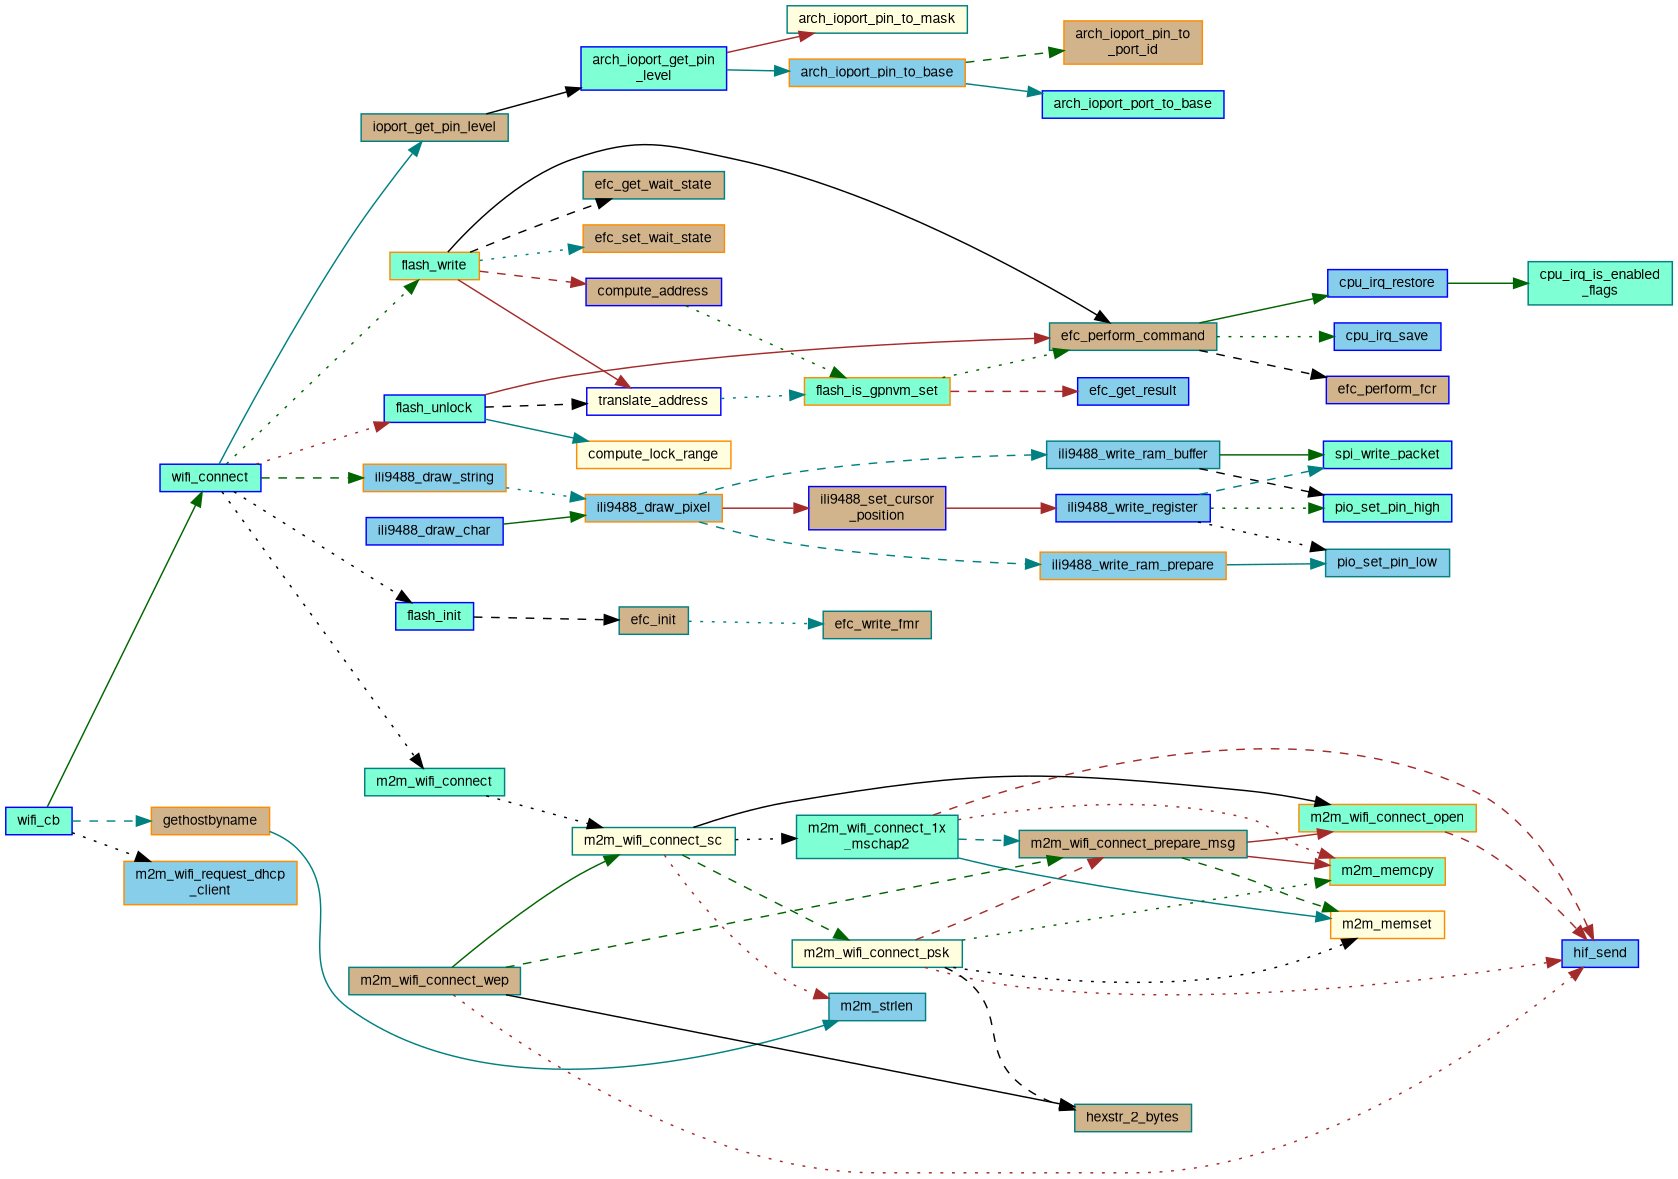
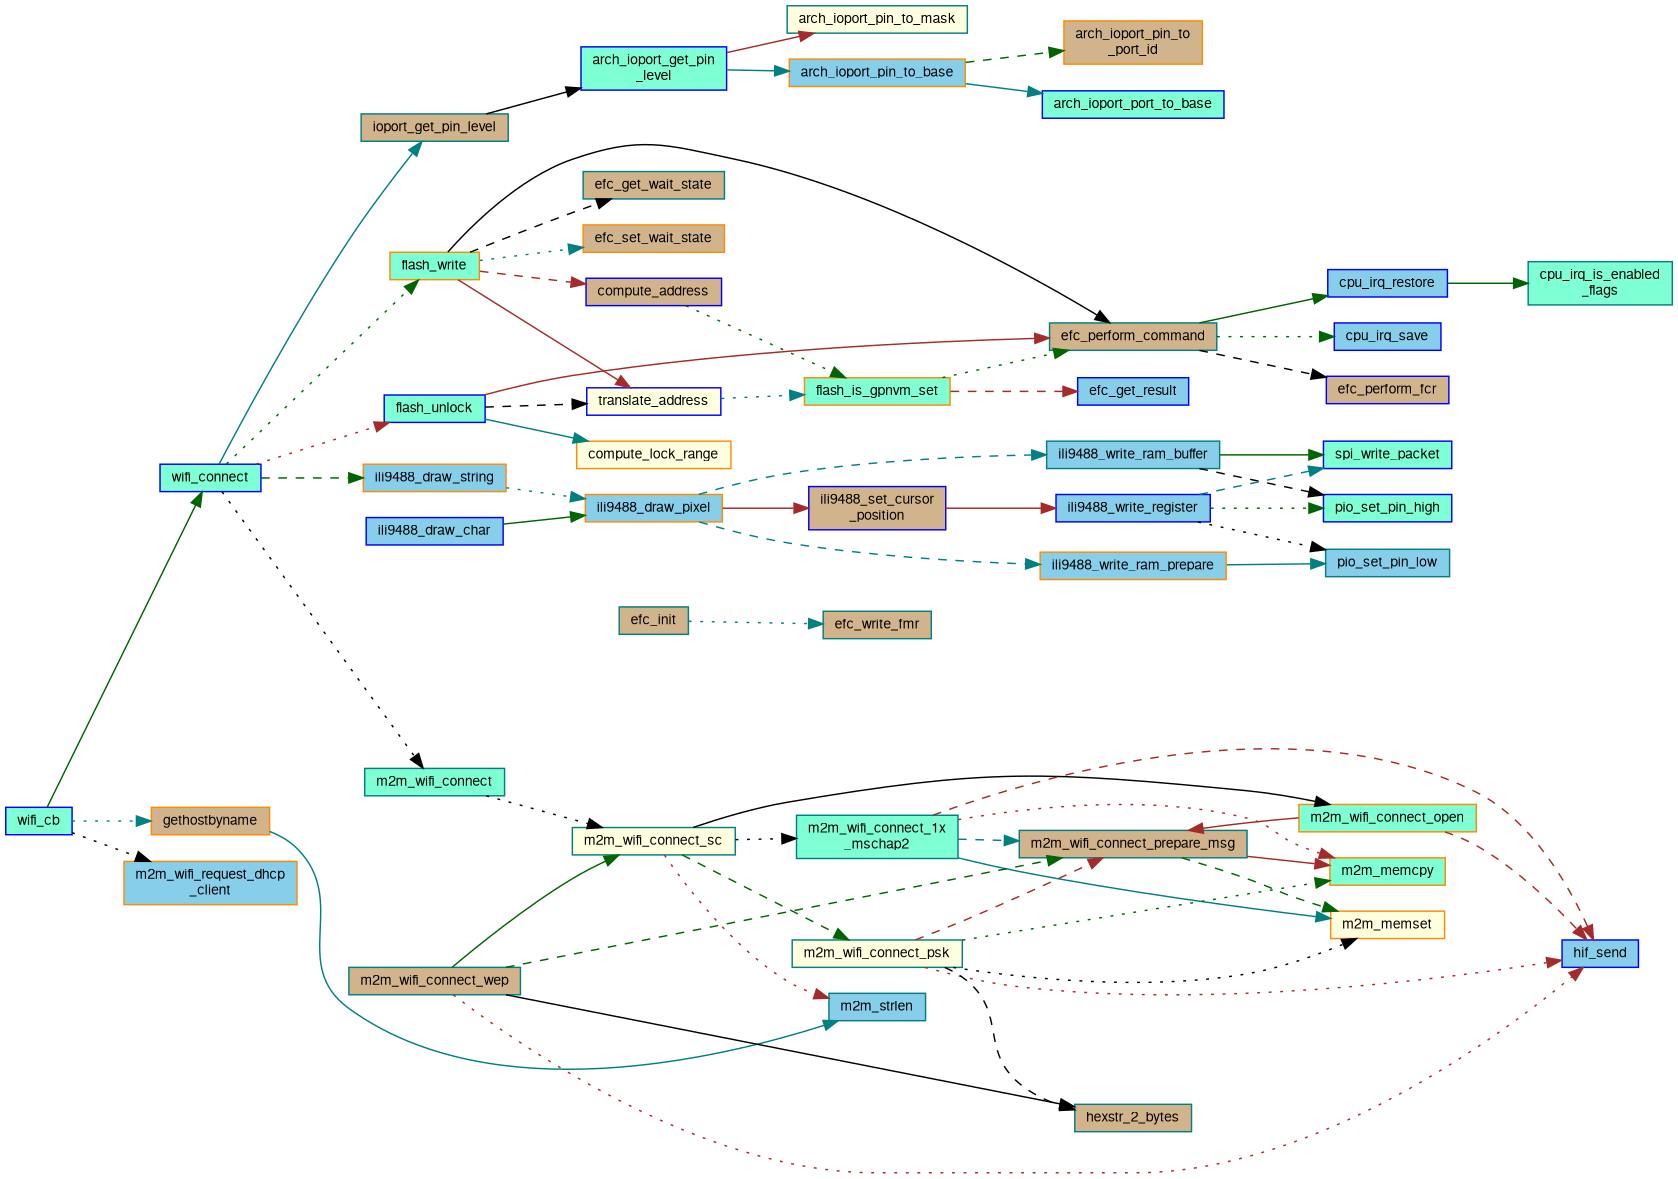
  digraph {
    rankdir=LR
    node [color=blue fillcolor=aquamarine fontname=FreeSans fontsize=10 shape=box style=filled]
    edge [color=black fontname=FreeSans fontsize=10 labelfontname=FreeSans labelfontsize=10 style=solid]
    n1 [fontcolor=black height=0.2 label=wifi_cb width=0.4]
    n2 [color=darkorange fillcolor=tan height=0.2 label=gethostbyname width=0.4]
    n3 [color=darkorange fillcolor=skyblue height=0.2 label="m2m_wifi_request_dhcp\l_client" width=0.4]
    n4 [height=0.2 label=wifi_connect width=0.4]
    n5 [color=teal fillcolor=skyblue height=0.2 label=m2m_strlen width=0.4]
-   n6 [height=0.2 label=flash_init width=0.4]
    n7 [height=0.2 label=flash_unlock width=0.4]
    n8 [color=darkorange height=0.2 label=flash_write width=0.4]
    n9 [color=darkorange fillcolor=skyblue height=0.2 label=ili9488_draw_string width=0.4]
    n10 [color=teal fillcolor=tan height=0.2 label=ioport_get_pin_level width=0.4]
    n11 [color=teal height=0.2 label=m2m_wifi_connect width=0.4]
    n12 [color=teal fillcolor=tan height=0.2 label=efc_init width=0.4]
    n13 [color=darkorange fillcolor=lightyellow height=0.2 label=compute_lock_range width=0.4]
    n14 [color=teal fillcolor=tan height=0.2 label=efc_perform_command width=0.4]
    n15 [fillcolor=lightyellow height=0.2 label=translate_address width=0.4]
    n16 [fillcolor=tan height=0.2 label=compute_address width=0.4]
    n17 [color=teal fillcolor=tan height=0.2 label=efc_get_wait_state width=0.4]
    n18 [color=darkorange fillcolor=tan height=0.2 label=efc_set_wait_state width=0.4]
    n19 [color=darkorange fillcolor=skyblue height=0.2 label=ili9488_draw_pixel width=0.4]
    n20 [height=0.2 label="arch_ioport_get_pin\l_level" width=0.4]
    n21 [color=teal fillcolor=lightyellow height=0.2 label=m2m_wifi_connect_sc width=0.4]
    n22 [color=teal fillcolor=tan height=0.2 label=efc_write_fmr width=0.4]
    n23 [fillcolor=skyblue height=0.2 label=cpu_irq_restore width=0.4]
    n24 [fillcolor=skyblue height=0.2 label=cpu_irq_save width=0.4]
    n25 [fillcolor=tan height=0.2 label=efc_perform_fcr width=0.4]
    n26 [color=darkorange height=0.2 label=flash_is_gpnvm_set width=0.4]
    n27 [color=teal height=0.2 label="cpu_irq_is_enabled\l_flags" width=0.4]
    n28 [fillcolor=skyblue height=0.2 label=efc_get_result width=0.4]
    n29 [fillcolor=skyblue height=0.2 label=ili9488_draw_char width=0.4]
    n30 [fillcolor=tan height=0.2 label="ili9488_set_cursor\l_position" width=0.4]
    n31 [color=teal fillcolor=skyblue height=0.2 label=ili9488_write_ram_buffer width=0.4]
    n32 [color=darkorange fillcolor=skyblue height=0.2 label=ili9488_write_ram_prepare width=0.4]
    n33 [fillcolor=skyblue height=0.2 label=ili9488_write_register width=0.4]
    n34 [height=0.2 label=pio_set_pin_high width=0.4]
    n35 [height=0.2 label=spi_write_packet width=0.4]
    n36 [color=teal fillcolor=skyblue height=0.2 label=pio_set_pin_low width=0.4]
    n37 [color=darkorange fillcolor=skyblue height=0.2 label=arch_ioport_pin_to_base width=0.4]
    n38 [color=teal fillcolor=lightyellow height=0.2 label=arch_ioport_pin_to_mask width=0.4]
    n39 [color=darkorange fillcolor=tan height=0.2 label="arch_ioport_pin_to\l_port_id" width=0.4]
    n40 [height=0.2 label=arch_ioport_port_to_base width=0.4]
    n41 [color=teal height=0.2 label="m2m_wifi_connect_1x\l_mschap2" width=0.4]
    n42 [color=darkorange height=0.2 label=m2m_wifi_connect_open width=0.4]
    n43 [color=teal fillcolor=lightyellow height=0.2 label=m2m_wifi_connect_psk width=0.4]
    n44 [fillcolor=skyblue height=0.2 label=hif_send width=0.4]
    n45 [color=darkorange height=0.2 label=m2m_memcpy width=0.4]
    n46 [color=darkorange fillcolor=lightyellow height=0.2 label=m2m_memset width=0.4]
    n47 [color=teal fillcolor=tan height=0.2 label=m2m_wifi_connect_prepare_msg width=0.4]
    n48 [color=teal fillcolor=tan height=0.2 label=hexstr_2_bytes width=0.4]
    n49 [color=teal fillcolor=tan height=0.2 label=m2m_wifi_connect_wep width=0.4]
-   n1 -> n2 [color=teal style=dashed]
+   n1 -> n2 [color=teal style=dotted]
    n1 -> n3 [style=dotted]
    n1 -> n4 [color=darkgreen]
    n2 -> n5 [color=teal]
-   n4 -> n6 [style=dotted]
    n4 -> n7 [color=brown style=dotted]
    n4 -> n8 [color=darkgreen style=dotted]
    n4 -> n9 [color=darkgreen style=dashed]
    n4 -> n10 [color=teal]
    n4 -> n11 [style=dotted]
-   n6 -> n12 [style=dashed]
    n7 -> n13 [color=teal]
    n7 -> n14 [color=brown]
    n7 -> n15 [style=dashed]
    n8 -> n14
    n8 -> n15 [color=brown]
    n8 -> n16 [color=brown style=dashed]
    n8 -> n17 [style=dashed]
    n8 -> n18 [color=teal style=dotted]
    n9 -> n19 [color=teal style=dotted]
    n10 -> n20
    n11 -> n21 [style=dotted]
    n12 -> n22 [color=teal style=dotted]
    n14 -> n23 [color=darkgreen]
    n14 -> n24 [color=darkgreen style=dotted]
    n14 -> n25 [style=dashed]
    n15 -> n26 [color=teal style=dotted]
    n16 -> n26 [color=darkgreen style=dotted]
    n19 -> n30 [color=brown]
    n19 -> n31 [color=teal style=dashed]
    n19 -> n32 [color=teal style=dashed]
    n20 -> n37 [color=teal]
    n20 -> n38 [color=brown]
    n21 -> n5 [color=brown style=dotted]
    n21 -> n41 [style=dotted]
    n21 -> n42
    n21 -> n43 [color=darkgreen style=dashed]
    n23 -> n27 [color=darkgreen]
    n26 -> n14 [color=darkgreen style=dotted]
    n26 -> n28 [color=brown style=dashed]
    n29 -> n19 [color=darkgreen]
    n30 -> n33 [color=brown]
    n31 -> n34 [style=dashed]
    n31 -> n35 [color=darkgreen]
    n32 -> n36 [color=teal]
    n33 -> n34 [color=darkgreen style=dotted]
    n33 -> n35 [color=teal style=dashed]
    n33 -> n36 [style=dotted]
    n37 -> n39 [color=darkgreen style=dashed]
    n37 -> n40 [color=teal]
    n41 -> n44 [color=brown style=dashed]
    n41 -> n45 [color=brown style=dotted]
    n41 -> n46 [color=teal]
    n41 -> n47 [color=teal style=dashed]
    n42 -> n44 [color=brown style=dashed]
-   n47 -> n42 [color=brown]
+   n42 -> n47 [color=brown]
    n43 -> n44 [color=brown style=dotted]
    n43 -> n45 [color=darkgreen style=dotted]
    n43 -> n46 [style=dotted]
    n43 -> n47 [color=brown style=dashed]
    n43 -> n48 [style=dashed]
    n47 -> n45 [color=brown]
    n47 -> n46 [color=darkgreen style=dashed]
    n49 -> n21 [color=darkgreen]
    n49 -> n44 [color=brown style=dotted]
    n49 -> n47 [color=darkgreen style=dashed]
    n49 -> n48
  }
